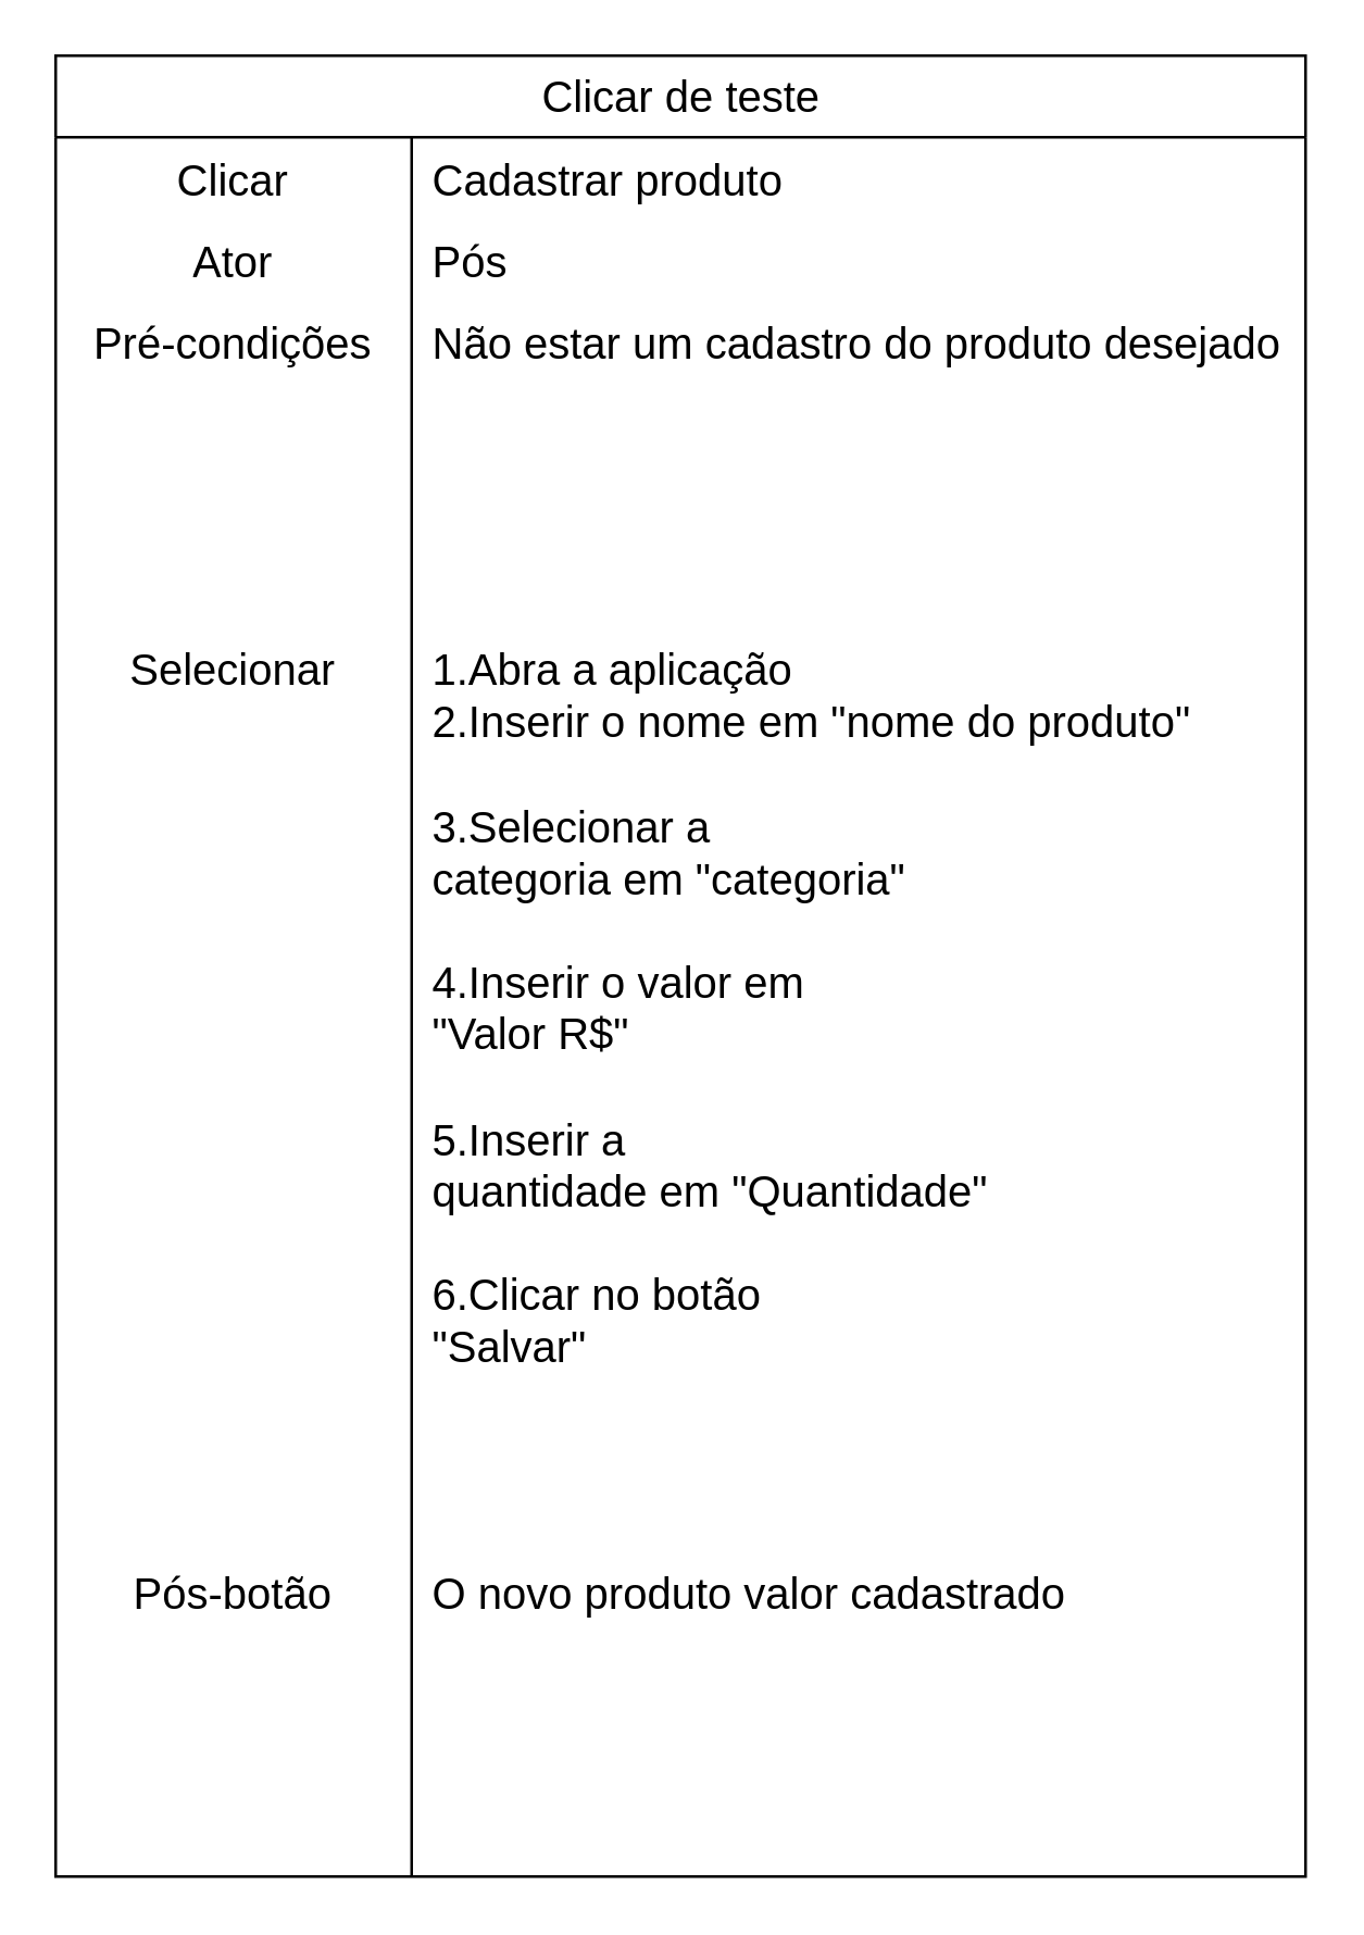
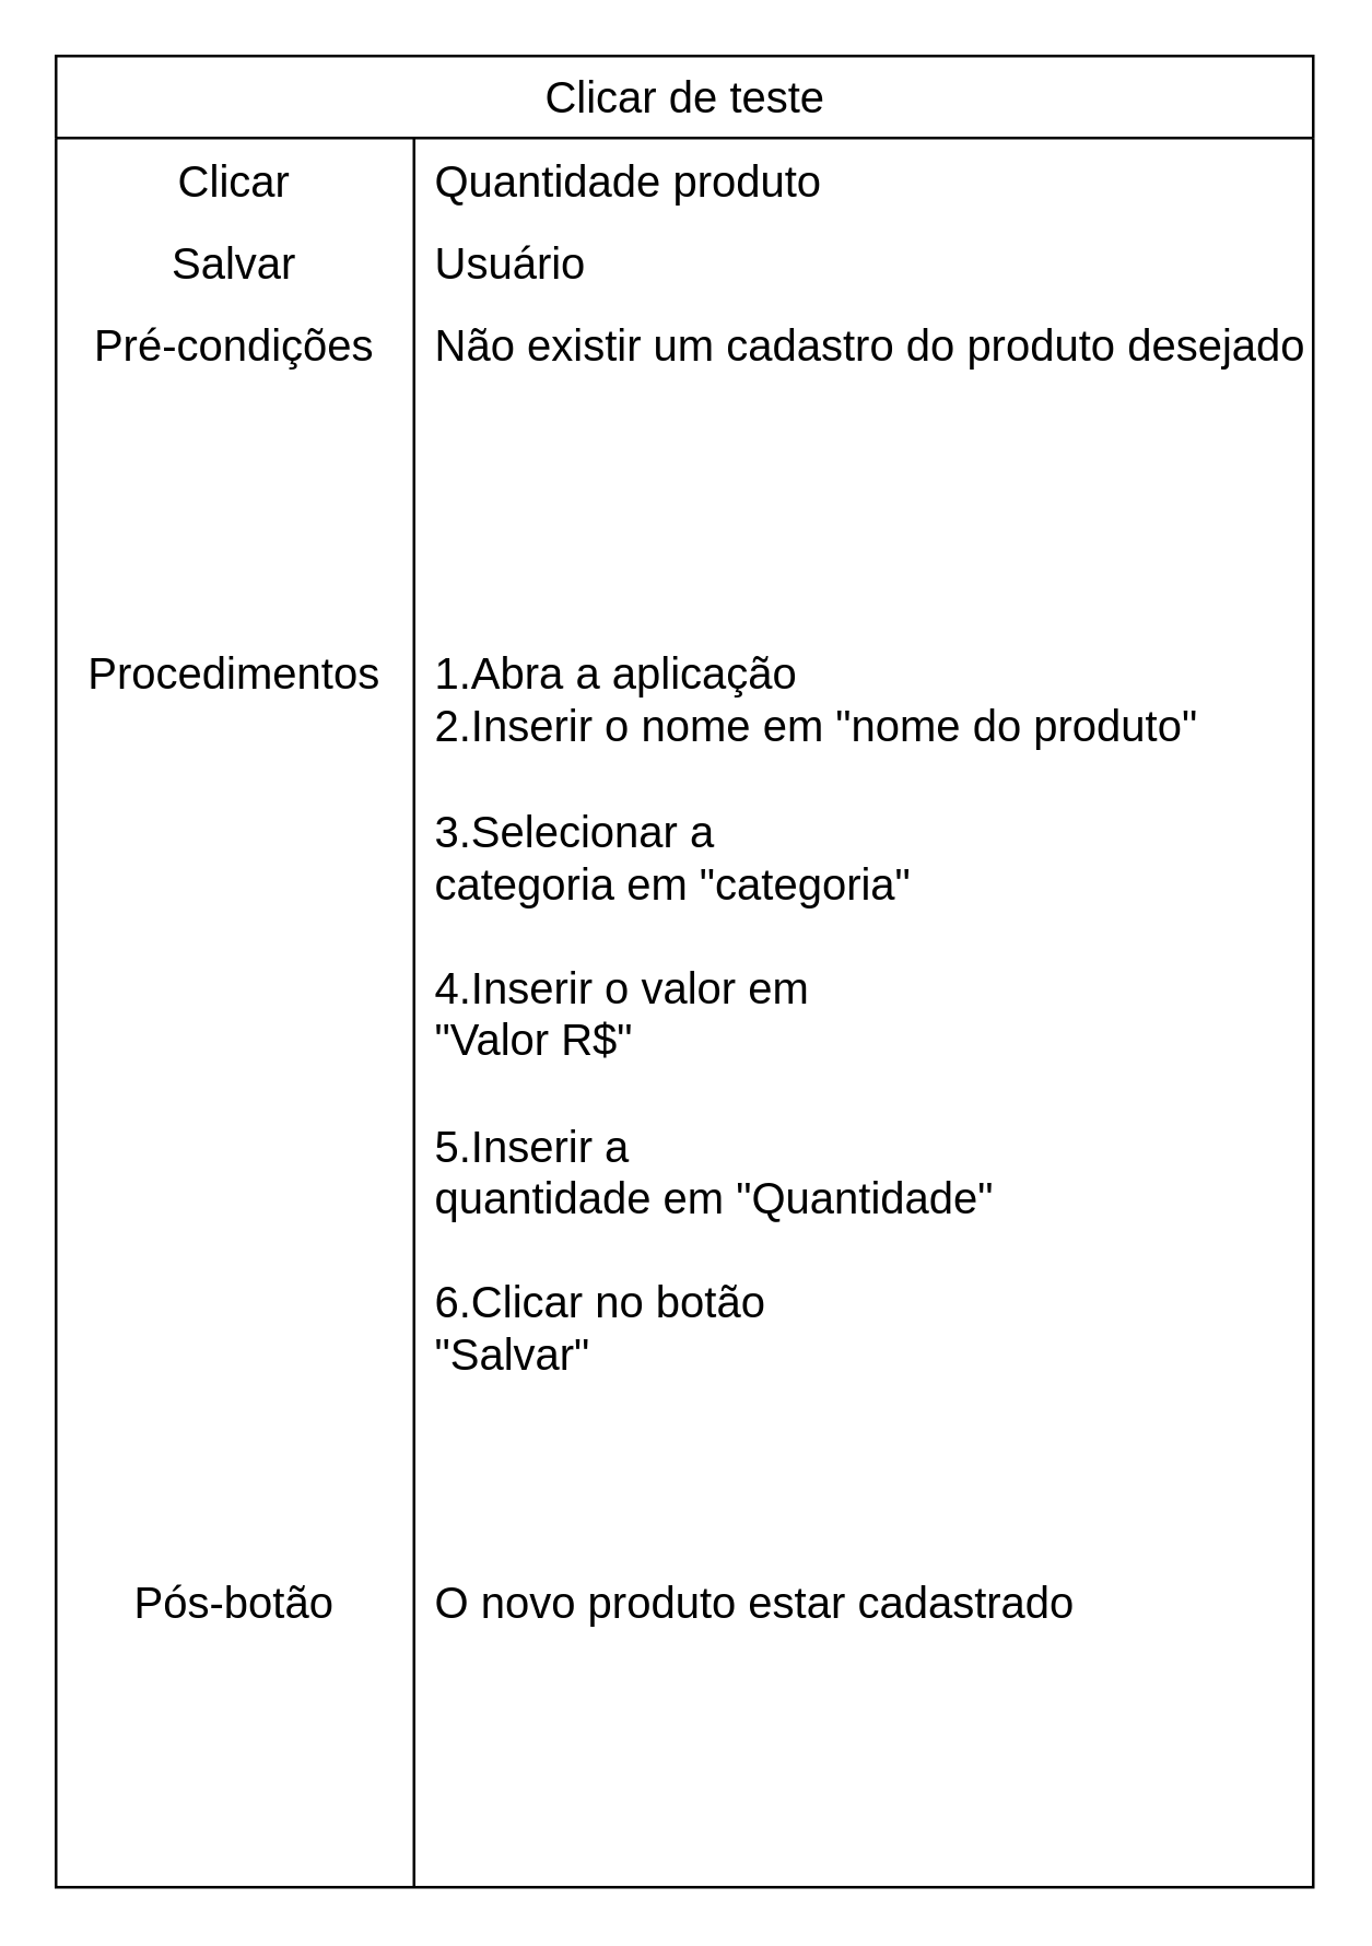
  <mxCell id="0" />
  <mxCell id="1" parent="0" />
  <mxCell id="2" value="Clicar de teste" style="shape=table;startSize=30;container=1;collapsible=0;childLayout=tableLayout;fixedRows=1;rowLines=0;fontStyle=0;strokeColor=default;fontSize=16;fontFamily=Helvetica;fontColor=default;fillColor=none;html=1;movable=0;resizable=0;rotatable=0;deletable=0;editable=0;locked=1;connectable=0;" vertex="1" parent="1"><mxGeometry x="20" y="20" width="460" height="670" as="geometry" /></mxCell>
  <mxCell id="3" style="shape=tableRow;horizontal=0;startSize=0;swimlaneHead=0;swimlaneBody=0;top=0;left=0;bottom=0;right=0;collapsible=0;dropTarget=0;fillColor=none;points=[[0,0.5],[1,0.5]];portConstraint=eastwest;strokeColor=inherit;fontSize=16;fontFamily=Helvetica;fontColor=default;html=1;movable=0;resizable=0;rotatable=0;deletable=0;editable=0;locked=1;connectable=0;" vertex="1" parent="2"><mxGeometry y="30" width="460" height="30" as="geometry" /></mxCell>
  <mxCell id="4" value="Clicar" style="shape=partialRectangle;html=1;whiteSpace=wrap;connectable=0;fillColor=none;top=0;left=0;bottom=0;right=0;overflow=hidden;pointerEvents=1;strokeColor=inherit;fontSize=16;fontFamily=Helvetica;fontColor=default;startSize=30;verticalAlign=top;movable=0;resizable=0;rotatable=0;deletable=0;editable=0;locked=1;" vertex="1" parent="3"><mxGeometry width="131" height="30" as="geometry"><mxRectangle width="131" height="30" as="alternateBounds" /></mxGeometry></mxCell>
- <mxCell id="5" value="Cadastrar produto" style="shape=partialRectangle;html=1;whiteSpace=wrap;connectable=0;fillColor=none;top=0;left=0;bottom=0;right=0;align=left;spacingLeft=6;overflow=hidden;strokeColor=inherit;fontSize=16;fontFamily=Helvetica;fontColor=default;startSize=30;verticalAlign=top;movable=0;resizable=0;rotatable=0;deletable=0;editable=0;locked=1;" vertex="1" parent="3"><mxGeometry x="131" width="329" height="30" as="geometry"><mxRectangle width="329" height="30" as="alternateBounds" /></mxGeometry></mxCell>
+ <mxCell id="5" value="Quantidade produto" style="shape=partialRectangle;html=1;whiteSpace=wrap;connectable=0;fillColor=none;top=0;left=0;bottom=0;right=0;align=left;spacingLeft=6;overflow=hidden;strokeColor=inherit;fontSize=16;fontFamily=Helvetica;fontColor=default;startSize=30;verticalAlign=top;movable=0;resizable=0;rotatable=0;deletable=0;editable=0;locked=1;" vertex="1" parent="3"><mxGeometry x="131" width="329" height="30" as="geometry"><mxRectangle width="329" height="30" as="alternateBounds" /></mxGeometry></mxCell>
  <mxCell id="6" style="shape=tableRow;horizontal=0;startSize=0;swimlaneHead=0;swimlaneBody=0;top=0;left=0;bottom=0;right=0;collapsible=0;dropTarget=0;fillColor=none;points=[[0,0.5],[1,0.5]];portConstraint=eastwest;strokeColor=inherit;fontSize=16;fontFamily=Helvetica;fontColor=default;html=1;movable=0;resizable=0;rotatable=0;deletable=0;editable=0;locked=1;connectable=0;" vertex="1" parent="2"><mxGeometry y="60" width="460" height="30" as="geometry" /></mxCell>
- <mxCell id="7" value="Ator" style="shape=partialRectangle;html=1;whiteSpace=wrap;connectable=0;fillColor=none;top=0;left=0;bottom=0;right=0;overflow=hidden;pointerEvents=1;strokeColor=inherit;fontSize=16;fontFamily=Helvetica;fontColor=default;startSize=30;verticalAlign=top;movable=0;resizable=0;rotatable=0;deletable=0;editable=0;locked=1;" vertex="1" parent="6"><mxGeometry width="131" height="30" as="geometry"><mxRectangle width="131" height="30" as="alternateBounds" /></mxGeometry></mxCell>
- <mxCell id="8" value="Pós" style="shape=partialRectangle;html=1;whiteSpace=wrap;connectable=0;fillColor=none;top=0;left=0;bottom=0;right=0;align=left;spacingLeft=6;overflow=hidden;strokeColor=inherit;fontSize=16;fontFamily=Helvetica;fontColor=default;startSize=30;verticalAlign=top;movable=0;resizable=0;rotatable=0;deletable=0;editable=0;locked=1;" vertex="1" parent="6"><mxGeometry x="131" width="329" height="30" as="geometry"><mxRectangle width="329" height="30" as="alternateBounds" /></mxGeometry></mxCell>
+ <mxCell id="7" value="Salvar" style="shape=partialRectangle;html=1;whiteSpace=wrap;connectable=0;fillColor=none;top=0;left=0;bottom=0;right=0;overflow=hidden;pointerEvents=1;strokeColor=inherit;fontSize=16;fontFamily=Helvetica;fontColor=default;startSize=30;verticalAlign=top;movable=0;resizable=0;rotatable=0;deletable=0;editable=0;locked=1;" vertex="1" parent="6"><mxGeometry width="131" height="30" as="geometry"><mxRectangle width="131" height="30" as="alternateBounds" /></mxGeometry></mxCell>
+ <mxCell id="8" value="Usuário" style="shape=partialRectangle;html=1;whiteSpace=wrap;connectable=0;fillColor=none;top=0;left=0;bottom=0;right=0;align=left;spacingLeft=6;overflow=hidden;strokeColor=inherit;fontSize=16;fontFamily=Helvetica;fontColor=default;startSize=30;verticalAlign=top;movable=0;resizable=0;rotatable=0;deletable=0;editable=0;locked=1;" vertex="1" parent="6"><mxGeometry x="131" width="329" height="30" as="geometry"><mxRectangle width="329" height="30" as="alternateBounds" /></mxGeometry></mxCell>
  <mxCell id="9" style="shape=tableRow;horizontal=0;startSize=0;swimlaneHead=0;swimlaneBody=0;top=0;left=0;bottom=0;right=0;collapsible=0;dropTarget=0;fillColor=none;points=[[0,0.5],[1,0.5]];portConstraint=eastwest;strokeColor=inherit;fontSize=16;fontFamily=Helvetica;fontColor=default;html=1;movable=0;resizable=0;rotatable=0;deletable=0;editable=0;locked=1;connectable=0;" vertex="1" parent="2"><mxGeometry y="90" width="460" height="120" as="geometry" /></mxCell>
  <mxCell id="10" value="Pré-condições" style="shape=partialRectangle;html=1;whiteSpace=wrap;connectable=0;fillColor=none;top=0;left=0;bottom=0;right=0;overflow=hidden;pointerEvents=1;strokeColor=inherit;fontSize=16;fontFamily=Helvetica;fontColor=default;startSize=30;verticalAlign=top;movable=0;resizable=0;rotatable=0;deletable=0;editable=0;locked=1;" vertex="1" parent="9"><mxGeometry width="131" height="120" as="geometry"><mxRectangle width="131" height="120" as="alternateBounds" /></mxGeometry></mxCell>
- <mxCell id="11" value="Não estar um cadastro do produto desejado" style="shape=partialRectangle;html=1;whiteSpace=wrap;connectable=0;fillColor=none;top=0;left=0;bottom=0;right=0;align=left;spacingLeft=6;overflow=hidden;strokeColor=inherit;fontSize=16;fontFamily=Helvetica;fontColor=default;startSize=30;verticalAlign=top;movable=0;resizable=0;rotatable=0;deletable=0;editable=0;locked=1;" vertex="1" parent="9"><mxGeometry x="131" width="329" height="120" as="geometry"><mxRectangle width="329" height="120" as="alternateBounds" /></mxGeometry></mxCell>
+ <mxCell id="11" value="Não existir um cadastro do produto desejado" style="shape=partialRectangle;html=1;whiteSpace=wrap;connectable=0;fillColor=none;top=0;left=0;bottom=0;right=0;align=left;spacingLeft=6;overflow=hidden;strokeColor=inherit;fontSize=16;fontFamily=Helvetica;fontColor=default;startSize=30;verticalAlign=top;movable=0;resizable=0;rotatable=0;deletable=0;editable=0;locked=1;" vertex="1" parent="9"><mxGeometry x="131" width="329" height="120" as="geometry"><mxRectangle width="329" height="120" as="alternateBounds" /></mxGeometry></mxCell>
  <mxCell id="12" value="" style="shape=tableRow;horizontal=0;startSize=0;swimlaneHead=0;swimlaneBody=0;top=0;left=0;bottom=0;right=0;collapsible=0;dropTarget=0;fillColor=none;points=[[0,0.5],[1,0.5]];portConstraint=eastwest;strokeColor=inherit;fontSize=16;fontFamily=Helvetica;fontColor=default;html=1;movable=0;resizable=0;rotatable=0;deletable=0;editable=0;locked=1;connectable=0;" vertex="1" parent="2"><mxGeometry y="210" width="460" height="340" as="geometry" /></mxCell>
- <mxCell id="13" value="Selecionar" style="shape=partialRectangle;html=1;whiteSpace=wrap;connectable=0;fillColor=none;top=0;left=0;bottom=0;right=0;overflow=hidden;pointerEvents=1;strokeColor=inherit;fontSize=16;fontFamily=Helvetica;fontColor=default;startSize=30;verticalAlign=top;movable=0;resizable=0;rotatable=0;deletable=0;editable=0;locked=1;" vertex="1" parent="12"><mxGeometry width="131" height="340" as="geometry"><mxRectangle width="131" height="340" as="alternateBounds" /></mxGeometry></mxCell>
+ <mxCell id="13" value="Procedimentos" style="shape=partialRectangle;html=1;whiteSpace=wrap;connectable=0;fillColor=none;top=0;left=0;bottom=0;right=0;overflow=hidden;pointerEvents=1;strokeColor=inherit;fontSize=16;fontFamily=Helvetica;fontColor=default;startSize=30;verticalAlign=top;movable=0;resizable=0;rotatable=0;deletable=0;editable=0;locked=1;" vertex="1" parent="12"><mxGeometry width="131" height="340" as="geometry"><mxRectangle width="131" height="340" as="alternateBounds" /></mxGeometry></mxCell>
  <mxCell id="14" value="1.Abra a aplicação&lt;br&gt;2.Inserir o nome em &quot;nome do produto&quot;&lt;br&gt;&lt;table style=&quot;border-collapse:&lt;br/&gt; collapse;width:200pt&quot; width=&quot;267&quot; cellspacing=&quot;0&quot; cellpadding=&quot;0&quot; border=&quot;0&quot;&gt;&lt;tbody&gt;&lt;tr style=&quot;height:15.0pt&quot; height=&quot;20&quot;&gt;&lt;br/&gt;  &lt;td style=&quot;height:15.0pt;width:200pt&quot; width=&quot;267&quot; height=&quot;20&quot;&gt;3.Selecionar a&lt;br/&gt;  categoria em &quot;categoria&quot;&lt;br&gt;&lt;table style=&quot;border-collapse:&lt;br/&gt; collapse;width:200pt&quot; width=&quot;267&quot; cellspacing=&quot;0&quot; cellpadding=&quot;0&quot; border=&quot;0&quot;&gt;&lt;tbody&gt;&lt;tr style=&quot;height:15.0pt&quot; height=&quot;20&quot;&gt;&lt;br/&gt;  &lt;td style=&quot;height:15.0pt;width:200pt&quot; width=&quot;267&quot; height=&quot;20&quot;&gt;4.Inserir o valor em&lt;br/&gt;  &quot;Valor R$&quot;&lt;br&gt;&lt;table style=&quot;border-collapse:&lt;br/&gt; collapse;width:200pt&quot; width=&quot;267&quot; cellspacing=&quot;0&quot; cellpadding=&quot;0&quot; border=&quot;0&quot;&gt;&lt;tbody&gt;&lt;tr style=&quot;height:15.0pt&quot; height=&quot;20&quot;&gt;&lt;br/&gt;  &lt;td style=&quot;height:15.0pt;width:200pt&quot; width=&quot;267&quot; height=&quot;20&quot;&gt;5.Inserir a&lt;br/&gt;  quantidade em &quot;Quantidade&quot;&lt;br&gt;&lt;table style=&quot;border-collapse:&lt;br/&gt; collapse;width:200pt&quot; width=&quot;267&quot; cellspacing=&quot;0&quot; cellpadding=&quot;0&quot; border=&quot;0&quot;&gt;&lt;tbody&gt;&lt;tr style=&quot;height:15.0pt&quot; height=&quot;20&quot;&gt;&lt;br/&gt;  &lt;td style=&quot;height:15.0pt;width:200pt&quot; width=&quot;267&quot; height=&quot;20&quot;&gt;6.Clicar no botão&lt;br/&gt;  &quot;Salvar&quot;&lt;/td&gt;&lt;/tr&gt;&lt;/tbody&gt;&lt;/table&gt;&lt;/td&gt;&lt;/tr&gt;&lt;/tbody&gt;&lt;/table&gt;&lt;/td&gt;&lt;/tr&gt;&lt;/tbody&gt;&lt;/table&gt;&lt;/td&gt;&lt;/tr&gt;&lt;/tbody&gt;&lt;/table&gt;" style="shape=partialRectangle;html=1;whiteSpace=wrap;connectable=0;fillColor=none;top=0;left=0;bottom=0;right=0;align=left;spacingLeft=6;overflow=hidden;strokeColor=inherit;fontSize=16;fontFamily=Helvetica;fontColor=default;startSize=30;verticalAlign=top;movable=0;resizable=0;rotatable=0;deletable=0;editable=0;locked=1;" vertex="1" parent="12"><mxGeometry x="131" width="329" height="340" as="geometry"><mxRectangle width="329" height="340" as="alternateBounds" /></mxGeometry></mxCell>
  <mxCell id="15" value="" style="shape=tableRow;horizontal=0;startSize=0;swimlaneHead=0;swimlaneBody=0;top=0;left=0;bottom=0;right=0;collapsible=0;dropTarget=0;fillColor=none;points=[[0,0.5],[1,0.5]];portConstraint=eastwest;strokeColor=inherit;fontSize=16;fontFamily=Helvetica;fontColor=default;html=1;movable=0;resizable=0;rotatable=0;deletable=0;editable=0;locked=1;connectable=0;" vertex="1" parent="2"><mxGeometry y="550" width="460" height="120" as="geometry" /></mxCell>
  <mxCell id="16" value="Pós-botão" style="shape=partialRectangle;html=1;whiteSpace=wrap;connectable=0;fillColor=none;top=0;left=0;bottom=0;right=0;overflow=hidden;strokeColor=inherit;fontSize=16;fontFamily=Helvetica;fontColor=default;startSize=30;verticalAlign=top;movable=0;resizable=0;rotatable=0;deletable=0;editable=0;locked=1;" vertex="1" parent="15"><mxGeometry width="131" height="120" as="geometry"><mxRectangle width="131" height="120" as="alternateBounds" /></mxGeometry></mxCell>
- <mxCell id="17" value="O novo produto valor cadastrado" style="shape=partialRectangle;html=1;whiteSpace=wrap;connectable=0;fillColor=none;top=0;left=0;bottom=0;right=0;align=left;spacingLeft=6;overflow=hidden;strokeColor=inherit;fontSize=16;fontFamily=Helvetica;fontColor=default;startSize=30;verticalAlign=top;movable=0;resizable=0;rotatable=0;deletable=0;editable=0;locked=1;" vertex="1" parent="15"><mxGeometry x="131" width="329" height="120" as="geometry"><mxRectangle width="329" height="120" as="alternateBounds" /></mxGeometry></mxCell>
+ <mxCell id="17" value="O novo produto estar cadastrado" style="shape=partialRectangle;html=1;whiteSpace=wrap;connectable=0;fillColor=none;top=0;left=0;bottom=0;right=0;align=left;spacingLeft=6;overflow=hidden;strokeColor=inherit;fontSize=16;fontFamily=Helvetica;fontColor=default;startSize=30;verticalAlign=top;movable=0;resizable=0;rotatable=0;deletable=0;editable=0;locked=1;" vertex="1" parent="15"><mxGeometry x="131" width="329" height="120" as="geometry"><mxRectangle width="329" height="120" as="alternateBounds" /></mxGeometry></mxCell>
